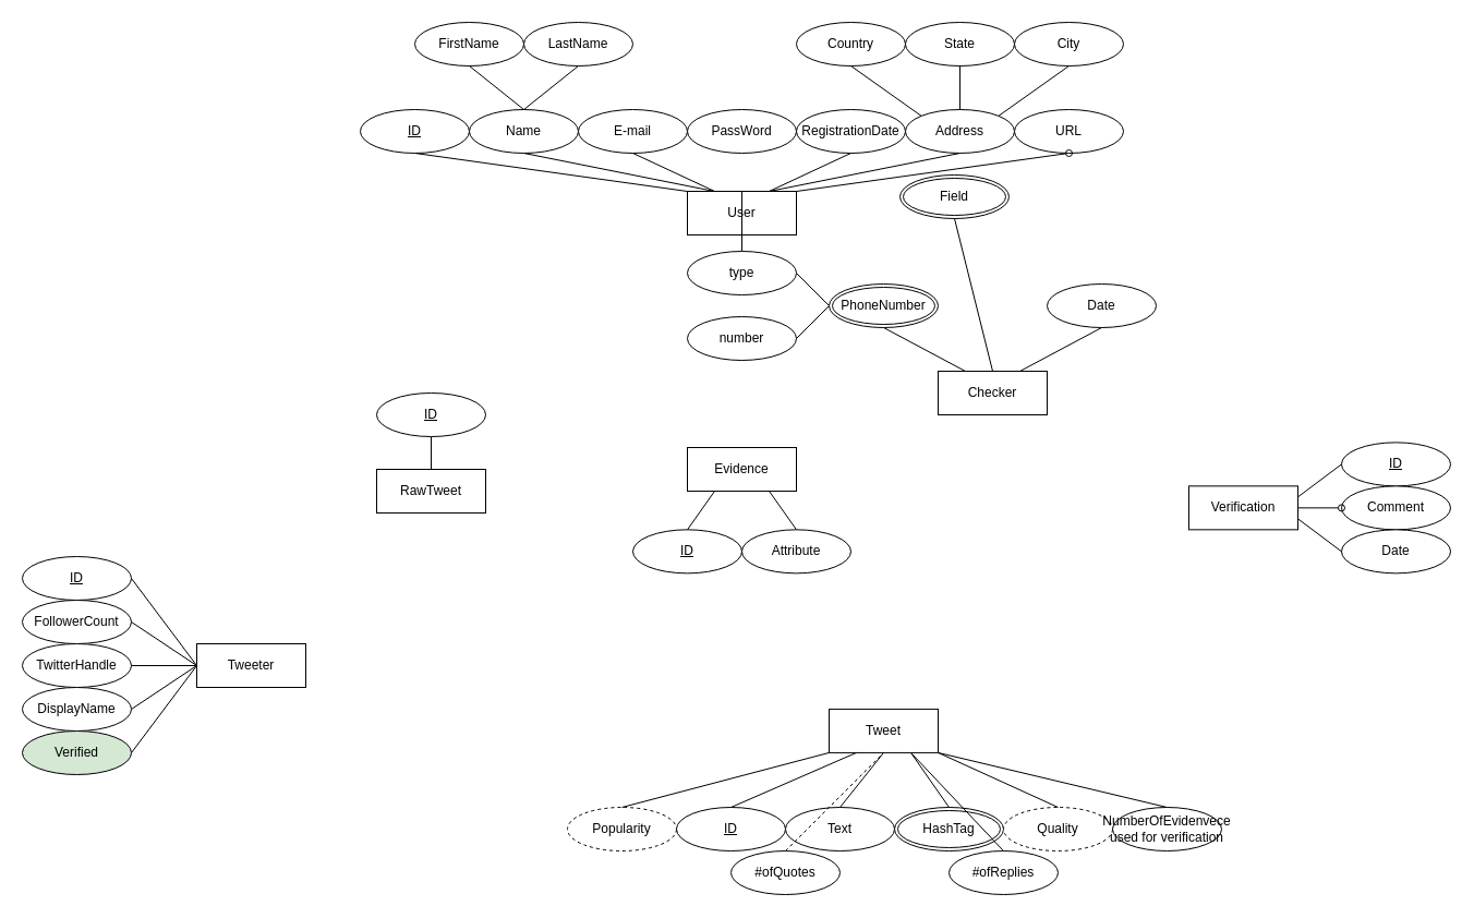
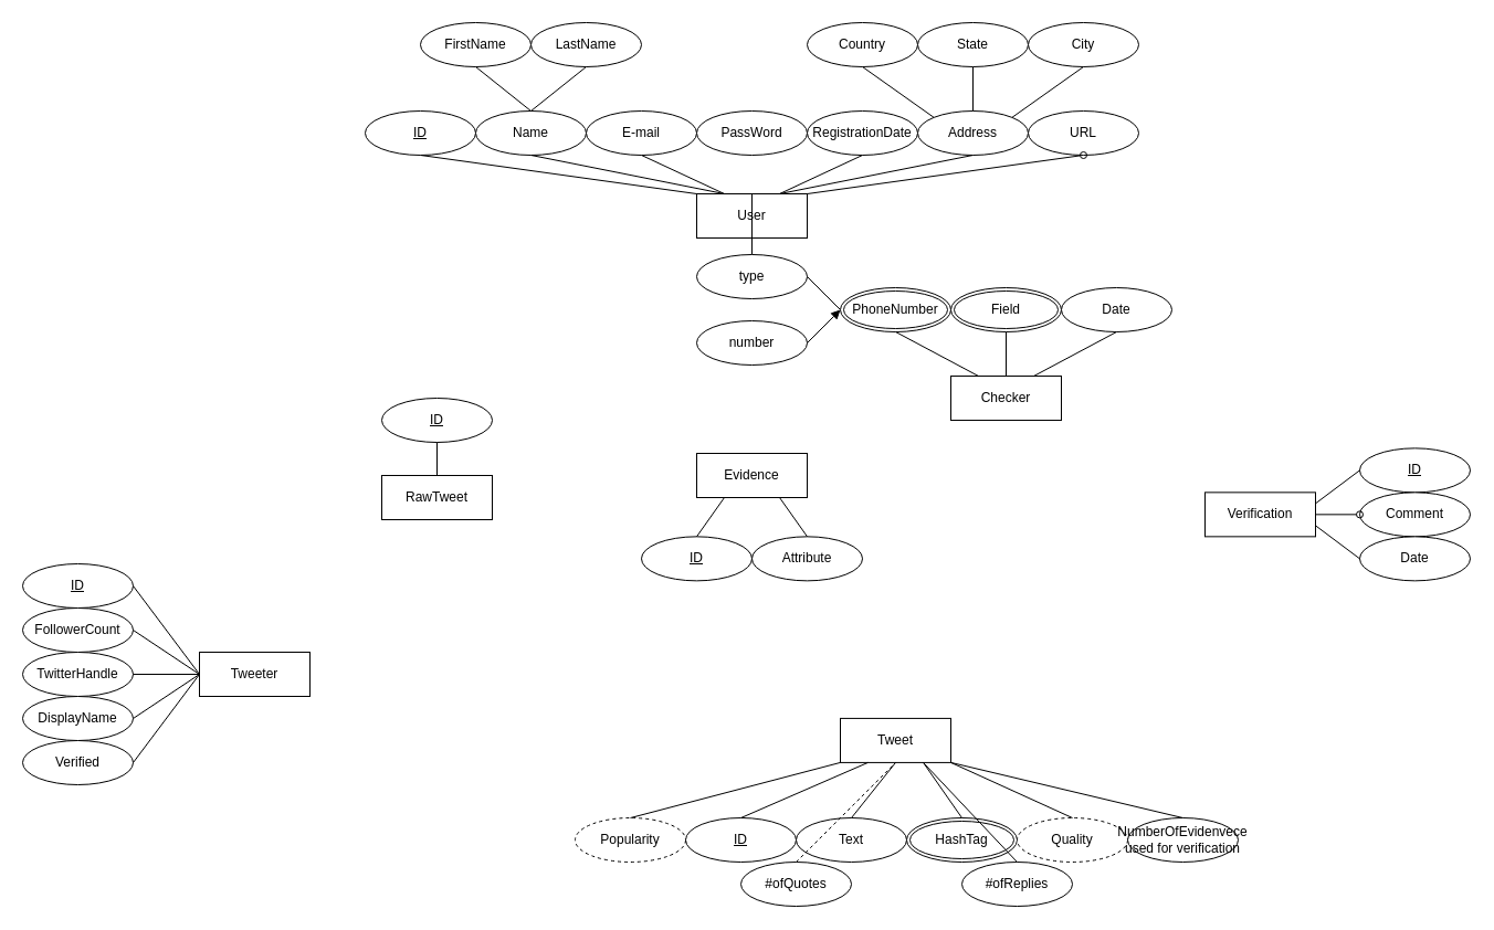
  <mxCell id="0" />
  <mxCell id="1" parent="0" />
  <mxCell id="2" value="Tweeter" style="whiteSpace=wrap;html=1;align=center;" parent="1" vertex="1"><mxGeometry x="180" y="590" width="100" height="40" as="geometry" /></mxCell>
  <mxCell id="3" value="Checker" style="whiteSpace=wrap;html=1;align=center;" parent="1" vertex="1"><mxGeometry x="860" y="340" width="100" height="40" as="geometry" /></mxCell>
  <mxCell id="4" value="RawTweet" style="whiteSpace=wrap;html=1;align=center;" parent="1" vertex="1"><mxGeometry x="345" y="430" width="100" height="40" as="geometry" /></mxCell>
  <mxCell id="5" value="Tweet" style="whiteSpace=wrap;html=1;align=center;" parent="1" vertex="1"><mxGeometry x="760" y="649.92" width="100" height="40" as="geometry" /></mxCell>
  <mxCell id="6" value="Evidence" style="whiteSpace=wrap;html=1;align=center;" parent="1" vertex="1"><mxGeometry x="630" y="410" width="100" height="40" as="geometry" /></mxCell>
  <mxCell id="7" value="Verification" style="whiteSpace=wrap;html=1;align=center;" parent="1" vertex="1"><mxGeometry x="1090" y="445.35" width="100" height="40" as="geometry" /></mxCell>
  <mxCell id="8" value="User" style="whiteSpace=wrap;html=1;align=center;" parent="1" vertex="1"><mxGeometry x="630" y="175" width="100" height="40" as="geometry" /></mxCell>
  <mxCell id="9" value="ID" style="ellipse;whiteSpace=wrap;html=1;align=center;fontStyle=4;" parent="1" vertex="1"><mxGeometry x="330" y="100" width="100" height="40" as="geometry" /></mxCell>
  <mxCell id="10" value="Name" style="ellipse;whiteSpace=wrap;html=1;align=center;" parent="1" vertex="1"><mxGeometry x="430" y="100" width="100" height="40" as="geometry" /></mxCell>
  <mxCell id="11" value="FirstName" style="ellipse;whiteSpace=wrap;html=1;align=center;" parent="1" vertex="1"><mxGeometry x="380" y="20" width="100" height="40" as="geometry" /></mxCell>
  <mxCell id="12" value="LastName" style="ellipse;whiteSpace=wrap;html=1;align=center;" parent="1" vertex="1"><mxGeometry x="480" y="20" width="100" height="40" as="geometry" /></mxCell>
  <mxCell id="13" value="E-mail" style="ellipse;whiteSpace=wrap;html=1;align=center;" parent="1" vertex="1"><mxGeometry x="530" y="100" width="100" height="40" as="geometry" /></mxCell>
  <mxCell id="14" value="PassWord" style="ellipse;whiteSpace=wrap;html=1;align=center;" parent="1" vertex="1"><mxGeometry x="630" y="100" width="100" height="40" as="geometry" /></mxCell>
  <mxCell id="15" value="RegistrationDate" style="ellipse;whiteSpace=wrap;html=1;align=center;" parent="1" vertex="1"><mxGeometry x="730" y="100" width="100" height="40" as="geometry" /></mxCell>
  <mxCell id="16" value="Address" style="ellipse;whiteSpace=wrap;html=1;align=center;" parent="1" vertex="1"><mxGeometry x="830" y="100" width="100" height="40" as="geometry" /></mxCell>
  <mxCell id="17" value="Country" style="ellipse;whiteSpace=wrap;html=1;align=center;" parent="1" vertex="1"><mxGeometry x="730" y="20" width="100" height="40" as="geometry" /></mxCell>
  <mxCell id="18" value="State" style="ellipse;whiteSpace=wrap;html=1;align=center;" parent="1" vertex="1"><mxGeometry x="830" y="20" width="100" height="40" as="geometry" /></mxCell>
  <mxCell id="19" value="City" style="ellipse;whiteSpace=wrap;html=1;align=center;" parent="1" vertex="1"><mxGeometry x="930" y="20" width="100" height="40" as="geometry" /></mxCell>
  <mxCell id="20" value="URL" style="ellipse;whiteSpace=wrap;html=1;align=center;" parent="1" vertex="1"><mxGeometry x="930" y="100" width="100" height="40" as="geometry" /></mxCell>
  <mxCell id="21" value="" style="endArrow=oval;html=1;rounded=0;entryX=0.5;entryY=1;entryDx=0;entryDy=0;exitX=1;exitY=0;exitDx=0;exitDy=0;endFill=0;" parent="1" source="8" target="20" edge="1"><mxGeometry relative="1" as="geometry"><mxPoint x="180" y="710" as="sourcePoint" /><mxPoint x="340" y="710" as="targetPoint" /></mxGeometry></mxCell>
  <mxCell id="22" value="" style="endArrow=none;html=1;rounded=0;entryX=0.5;entryY=1;entryDx=0;entryDy=0;exitX=0.75;exitY=0;exitDx=0;exitDy=0;" parent="1" source="8" target="16" edge="1"><mxGeometry relative="1" as="geometry"><mxPoint x="180" y="710" as="sourcePoint" /><mxPoint x="340" y="710" as="targetPoint" /></mxGeometry></mxCell>
  <mxCell id="23" value="" style="endArrow=none;html=1;rounded=0;entryX=0.5;entryY=1;entryDx=0;entryDy=0;exitX=0.75;exitY=0;exitDx=0;exitDy=0;" parent="1" source="8" target="15" edge="1"><mxGeometry relative="1" as="geometry"><mxPoint x="180" y="710" as="sourcePoint" /><mxPoint x="340" y="710" as="targetPoint" /></mxGeometry></mxCell>
  <mxCell id="24" value="" style="endArrow=none;html=1;rounded=0;exitX=0.5;exitY=0;exitDx=0;exitDy=0;" parent="1" source="8" target="33" edge="1"><mxGeometry relative="1" as="geometry"><mxPoint x="180" y="710" as="sourcePoint" /><mxPoint x="340" y="710" as="targetPoint" /></mxGeometry></mxCell>
  <mxCell id="25" value="" style="endArrow=none;html=1;rounded=0;entryX=0.5;entryY=1;entryDx=0;entryDy=0;exitX=0.25;exitY=0;exitDx=0;exitDy=0;" parent="1" source="8" target="13" edge="1"><mxGeometry relative="1" as="geometry"><mxPoint x="180" y="710" as="sourcePoint" /><mxPoint x="340" y="710" as="targetPoint" /></mxGeometry></mxCell>
  <mxCell id="26" value="" style="endArrow=none;html=1;rounded=0;entryX=0.5;entryY=1;entryDx=0;entryDy=0;exitX=0.25;exitY=0;exitDx=0;exitDy=0;" parent="1" source="8" target="10" edge="1"><mxGeometry relative="1" as="geometry"><mxPoint x="180" y="710" as="sourcePoint" /><mxPoint x="340" y="710" as="targetPoint" /></mxGeometry></mxCell>
  <mxCell id="27" value="" style="endArrow=none;html=1;rounded=0;entryX=0.5;entryY=1;entryDx=0;entryDy=0;exitX=0;exitY=0;exitDx=0;exitDy=0;" parent="1" source="8" target="9" edge="1"><mxGeometry relative="1" as="geometry"><mxPoint x="180" y="710" as="sourcePoint" /><mxPoint x="340" y="710" as="targetPoint" /></mxGeometry></mxCell>
  <mxCell id="28" value="" style="endArrow=none;html=1;rounded=0;entryX=0.5;entryY=1;entryDx=0;entryDy=0;exitX=0.5;exitY=0;exitDx=0;exitDy=0;" parent="1" source="10" target="11" edge="1"><mxGeometry relative="1" as="geometry"><mxPoint x="180" y="710" as="sourcePoint" /><mxPoint x="340" y="710" as="targetPoint" /></mxGeometry></mxCell>
  <mxCell id="29" value="" style="endArrow=none;html=1;rounded=0;entryX=0.5;entryY=1;entryDx=0;entryDy=0;exitX=0.5;exitY=0;exitDx=0;exitDy=0;" parent="1" source="10" target="12" edge="1"><mxGeometry relative="1" as="geometry"><mxPoint x="180" y="710" as="sourcePoint" /><mxPoint x="340" y="710" as="targetPoint" /></mxGeometry></mxCell>
  <mxCell id="30" value="" style="endArrow=none;html=1;rounded=0;entryX=0.5;entryY=1;entryDx=0;entryDy=0;exitX=0;exitY=0;exitDx=0;exitDy=0;" parent="1" source="16" target="17" edge="1"><mxGeometry relative="1" as="geometry"><mxPoint x="180" y="710" as="sourcePoint" /><mxPoint x="340" y="710" as="targetPoint" /></mxGeometry></mxCell>
  <mxCell id="31" value="" style="endArrow=none;html=1;rounded=0;entryX=0.5;entryY=1;entryDx=0;entryDy=0;exitX=0.5;exitY=0;exitDx=0;exitDy=0;" parent="1" source="16" target="18" edge="1"><mxGeometry relative="1" as="geometry"><mxPoint x="180" y="710" as="sourcePoint" /><mxPoint x="340" y="710" as="targetPoint" /></mxGeometry></mxCell>
  <mxCell id="32" value="" style="endArrow=none;html=1;rounded=0;entryX=0.5;entryY=1;entryDx=0;entryDy=0;exitX=1;exitY=0;exitDx=0;exitDy=0;" parent="1" source="16" target="19" edge="1"><mxGeometry relative="1" as="geometry"><mxPoint x="180" y="710" as="sourcePoint" /><mxPoint x="340" y="710" as="targetPoint" /></mxGeometry></mxCell>
  <mxCell id="33" value="type" style="ellipse;whiteSpace=wrap;html=1;align=center;rounded=0;shadow=0;strokeColor=#000000;" parent="1" vertex="1"><mxGeometry x="630" y="230" width="100" height="40" as="geometry" /></mxCell>
  <mxCell id="34" value="number" style="ellipse;whiteSpace=wrap;html=1;align=center;rounded=0;shadow=0;strokeColor=#000000;" parent="1" vertex="1"><mxGeometry x="630" y="290" width="100" height="40" as="geometry" /></mxCell>
  <mxCell id="35" value="" style="endArrow=none;html=1;rounded=0;exitX=1;exitY=0.5;exitDx=0;exitDy=0;entryX=0;entryY=0.5;entryDx=0;entryDy=0;" parent="1" source="33" target="39" edge="1"><mxGeometry relative="1" as="geometry"><mxPoint x="540" y="820" as="sourcePoint" /><mxPoint x="760" y="280" as="targetPoint" /></mxGeometry></mxCell>
- <mxCell id="36" value="" style="endArrow=none;html=1;rounded=0;entryX=0;entryY=0.5;entryDx=0;entryDy=0;exitX=1;exitY=0.5;exitDx=0;exitDy=0;" parent="1" source="34" target="39" edge="1"><mxGeometry relative="1" as="geometry"><mxPoint x="10" y="1300" as="sourcePoint" /><mxPoint x="760" y="280" as="targetPoint" /></mxGeometry></mxCell>
+ <mxCell id="36" value="" style="endArrow=block;html=1;rounded=0;entryX=0;entryY=0.5;entryDx=0;entryDy=0;exitX=1;exitY=0.5;exitDx=0;exitDy=0;" parent="1" source="34" target="39" edge="1"><mxGeometry relative="1" as="geometry"><mxPoint x="10" y="1300" as="sourcePoint" /><mxPoint x="760" y="280" as="targetPoint" /></mxGeometry></mxCell>
  <mxCell id="37" value="Date" style="ellipse;whiteSpace=wrap;html=1;align=center;" parent="1" vertex="1"><mxGeometry x="960" y="260" width="100" height="40" as="geometry" /></mxCell>
- <mxCell id="38" value="Field" style="ellipse;shape=doubleEllipse;margin=3;whiteSpace=wrap;html=1;align=center;" parent="1" vertex="1"><mxGeometry x="825" y="160" width="100" height="40" as="geometry" /></mxCell>
+ <mxCell id="38" value="Field" style="ellipse;shape=doubleEllipse;margin=3;whiteSpace=wrap;html=1;align=center;" parent="1" vertex="1"><mxGeometry x="860" y="260" width="100" height="40" as="geometry" /></mxCell>
  <mxCell id="39" value="PhoneNumber" style="ellipse;shape=doubleEllipse;margin=3;whiteSpace=wrap;html=1;align=center;" parent="1" vertex="1"><mxGeometry x="760" y="260" width="100" height="40" as="geometry" /></mxCell>
  <mxCell id="40" value="" style="endArrow=none;html=1;rounded=0;entryX=0.5;entryY=1;entryDx=0;entryDy=0;exitX=0.25;exitY=0;exitDx=0;exitDy=0;" parent="1" source="3" target="39" edge="1"><mxGeometry relative="1" as="geometry"><mxPoint x="180" y="710" as="sourcePoint" /><mxPoint x="340" y="710" as="targetPoint" /></mxGeometry></mxCell>
  <mxCell id="41" value="" style="endArrow=none;html=1;rounded=0;exitX=0.5;exitY=1;exitDx=0;exitDy=0;entryX=0.5;entryY=0;entryDx=0;entryDy=0;" parent="1" source="38" target="3" edge="1"><mxGeometry relative="1" as="geometry"><mxPoint x="180" y="710" as="sourcePoint" /><mxPoint x="340" y="710" as="targetPoint" /></mxGeometry></mxCell>
  <mxCell id="42" value="" style="endArrow=none;html=1;rounded=0;entryX=0.5;entryY=1;entryDx=0;entryDy=0;exitX=0.75;exitY=0;exitDx=0;exitDy=0;" parent="1" source="3" target="37" edge="1"><mxGeometry relative="1" as="geometry"><mxPoint x="180" y="710" as="sourcePoint" /><mxPoint x="340" y="710" as="targetPoint" /></mxGeometry></mxCell>
  <mxCell id="43" value="ID" style="ellipse;whiteSpace=wrap;html=1;align=center;fontStyle=4;rounded=0;shadow=0;strokeColor=#000000;" parent="1" vertex="1"><mxGeometry x="345" y="360" width="100" height="40" as="geometry" /></mxCell>
  <mxCell id="44" value="" style="endArrow=none;html=1;rounded=0;entryX=0.5;entryY=1;entryDx=0;entryDy=0;exitX=0.5;exitY=0;exitDx=0;exitDy=0;" parent="1" source="4" target="43" edge="1"><mxGeometry relative="1" as="geometry"><mxPoint x="180" y="710" as="sourcePoint" /><mxPoint x="340" y="710" as="targetPoint" /></mxGeometry></mxCell>
  <mxCell id="45" value="ID" style="ellipse;whiteSpace=wrap;html=1;align=center;fontStyle=4;rounded=0;shadow=0;strokeColor=#000000;" parent="1" vertex="1"><mxGeometry x="620" y="740" width="100" height="40" as="geometry" /></mxCell>
  <mxCell id="46" value="HashTag" style="ellipse;shape=doubleEllipse;margin=3;whiteSpace=wrap;html=1;align=center;rounded=0;shadow=0;strokeColor=#000000;" parent="1" vertex="1"><mxGeometry x="820" y="740" width="100" height="40" as="geometry" /></mxCell>
  <mxCell id="47" value="Text" style="ellipse;whiteSpace=wrap;html=1;align=center;rounded=0;shadow=0;strokeColor=#000000;" parent="1" vertex="1"><mxGeometry x="720" y="740" width="100" height="40" as="geometry" /></mxCell>
  <mxCell id="48" value="" style="endArrow=none;html=1;rounded=0;entryX=0.75;entryY=1;entryDx=0;entryDy=0;exitX=0.5;exitY=0;exitDx=0;exitDy=0;" parent="1" source="46" target="5" edge="1"><mxGeometry relative="1" as="geometry"><mxPoint x="180" y="800" as="sourcePoint" /><mxPoint x="340" y="800" as="targetPoint" /></mxGeometry></mxCell>
  <mxCell id="49" value="" style="endArrow=none;html=1;rounded=0;entryX=0.5;entryY=1;entryDx=0;entryDy=0;exitX=0.5;exitY=0;exitDx=0;exitDy=0;" parent="1" source="47" target="5" edge="1"><mxGeometry relative="1" as="geometry"><mxPoint x="180" y="820" as="sourcePoint" /><mxPoint x="340" y="820" as="targetPoint" /></mxGeometry></mxCell>
  <mxCell id="50" value="" style="endArrow=none;html=1;rounded=0;entryX=0.25;entryY=1;entryDx=0;entryDy=0;exitX=0.5;exitY=0;exitDx=0;exitDy=0;" parent="1" source="45" target="5" edge="1"><mxGeometry relative="1" as="geometry"><mxPoint x="180" y="840" as="sourcePoint" /><mxPoint x="340" y="840" as="targetPoint" /></mxGeometry></mxCell>
  <mxCell id="51" value="ID" style="ellipse;whiteSpace=wrap;html=1;align=center;fontStyle=4;rounded=0;shadow=0;strokeColor=#000000;" parent="1" vertex="1"><mxGeometry x="20" y="510" width="100" height="40" as="geometry" /></mxCell>
- <mxCell id="52" value="Verified" style="ellipse;whiteSpace=wrap;html=1;align=center;fillColor=#d5e8d4;" parent="1" vertex="1"><mxGeometry x="20" y="670" width="100" height="40" as="geometry" /></mxCell>
+ <mxCell id="52" value="Verified" style="ellipse;whiteSpace=wrap;html=1;align=center;" parent="1" vertex="1"><mxGeometry x="20" y="670" width="100" height="40" as="geometry" /></mxCell>
  <mxCell id="53" value="DisplayName" style="ellipse;whiteSpace=wrap;html=1;align=center;" parent="1" vertex="1"><mxGeometry x="20" y="630" width="100" height="40" as="geometry" /></mxCell>
  <mxCell id="54" value="TwitterHandle" style="ellipse;whiteSpace=wrap;html=1;align=center;" parent="1" vertex="1"><mxGeometry x="20" y="590" width="100" height="40" as="geometry" /></mxCell>
  <mxCell id="55" value="FollowerCount" style="ellipse;whiteSpace=wrap;html=1;align=center;" parent="1" vertex="1"><mxGeometry x="20" y="550" width="100" height="40" as="geometry" /></mxCell>
  <mxCell id="56" value="" style="endArrow=none;html=1;rounded=0;exitX=1;exitY=0.5;exitDx=0;exitDy=0;entryX=0;entryY=0.5;entryDx=0;entryDy=0;" parent="1" source="51" target="2" edge="1"><mxGeometry relative="1" as="geometry"><mxPoint x="20" y="800" as="sourcePoint" /><mxPoint x="180" y="800" as="targetPoint" /></mxGeometry></mxCell>
  <mxCell id="57" value="" style="endArrow=none;html=1;rounded=0;entryX=0;entryY=0.5;entryDx=0;entryDy=0;exitX=1;exitY=0.5;exitDx=0;exitDy=0;" parent="1" source="55" target="2" edge="1"><mxGeometry relative="1" as="geometry"><mxPoint x="20" y="820" as="sourcePoint" /><mxPoint x="180" y="820" as="targetPoint" /></mxGeometry></mxCell>
  <mxCell id="58" value="" style="endArrow=none;html=1;rounded=0;exitX=1;exitY=0.5;exitDx=0;exitDy=0;" parent="1" source="54" edge="1"><mxGeometry relative="1" as="geometry"><mxPoint x="20" y="840" as="sourcePoint" /><mxPoint x="180" y="610" as="targetPoint" /></mxGeometry></mxCell>
  <mxCell id="59" value="" style="endArrow=none;html=1;rounded=0;entryX=0;entryY=0.5;entryDx=0;entryDy=0;exitX=1;exitY=0.5;exitDx=0;exitDy=0;" parent="1" source="53" target="2" edge="1"><mxGeometry relative="1" as="geometry"><mxPoint x="20" y="860" as="sourcePoint" /><mxPoint x="180" y="860" as="targetPoint" /></mxGeometry></mxCell>
  <mxCell id="60" value="" style="endArrow=none;html=1;rounded=0;entryX=0;entryY=0.5;entryDx=0;entryDy=0;exitX=1;exitY=0.5;exitDx=0;exitDy=0;" parent="1" source="52" target="2" edge="1"><mxGeometry relative="1" as="geometry"><mxPoint x="20" y="880" as="sourcePoint" /><mxPoint x="180" y="880" as="targetPoint" /></mxGeometry></mxCell>
  <mxCell id="61" value="ID" style="ellipse;whiteSpace=wrap;html=1;align=center;fontStyle=4;rounded=0;shadow=0;strokeColor=#000000;" parent="1" vertex="1"><mxGeometry x="580" y="485.35" width="100" height="40" as="geometry" /></mxCell>
  <mxCell id="62" value="Attribute" style="ellipse;whiteSpace=wrap;html=1;align=center;rounded=0;shadow=0;strokeColor=#000000;" parent="1" vertex="1"><mxGeometry y="485.35" width="100" height="40" as="geometry" x="680" /></mxCell>
  <mxCell id="63" value="" style="endArrow=none;html=1;rounded=0;entryX=0.75;entryY=1;entryDx=0;entryDy=0;exitX=0.5;exitY=0;exitDx=0;exitDy=0;" parent="1" source="62" target="6" edge="1"><mxGeometry relative="1" as="geometry"><mxPoint x="200" y="800" as="sourcePoint" /><mxPoint x="360" y="800" as="targetPoint" /></mxGeometry></mxCell>
  <mxCell id="64" value="" style="endArrow=none;html=1;rounded=0;entryX=0.25;entryY=1;entryDx=0;entryDy=0;exitX=0.5;exitY=0;exitDx=0;exitDy=0;" parent="1" source="61" target="6" edge="1"><mxGeometry relative="1" as="geometry"><mxPoint x="200" y="820" as="sourcePoint" /><mxPoint x="360" y="820" as="targetPoint" /></mxGeometry></mxCell>
  <mxCell id="65" value="ID" style="ellipse;whiteSpace=wrap;html=1;align=center;fontStyle=4;rounded=0;shadow=0;strokeColor=#000000;" parent="1" vertex="1"><mxGeometry x="1230" y="405.35" width="100" height="40" as="geometry" /></mxCell>
  <mxCell id="66" value="Comment" style="ellipse;whiteSpace=wrap;html=1;align=center;rounded=0;shadow=0;strokeColor=#000000;" parent="1" vertex="1"><mxGeometry x="1230" y="445.35" width="100" height="40" as="geometry" /></mxCell>
  <mxCell id="67" value="Date" style="ellipse;whiteSpace=wrap;html=1;align=center;rounded=0;shadow=0;strokeColor=#000000;" parent="1" vertex="1"><mxGeometry x="1230" y="485.35" width="100" height="40" as="geometry" /></mxCell>
  <mxCell id="68" value="" style="endArrow=none;html=1;rounded=0;entryX=0;entryY=0.5;entryDx=0;entryDy=0;exitX=1;exitY=0.25;exitDx=0;exitDy=0;" parent="1" source="7" target="65" edge="1"><mxGeometry relative="1" as="geometry"><mxPoint x="420" y="800" as="sourcePoint" /><mxPoint x="1220" y="430" as="targetPoint" /></mxGeometry></mxCell>
  <mxCell id="69" value="" style="endArrow=oval;html=1;rounded=0;entryX=0;entryY=0.5;entryDx=0;entryDy=0;exitX=1;exitY=0.5;exitDx=0;exitDy=0;endFill=0;" parent="1" source="7" target="66" edge="1"><mxGeometry relative="1" as="geometry"><mxPoint x="420" y="820" as="sourcePoint" /><mxPoint x="580" y="820" as="targetPoint" /></mxGeometry></mxCell>
  <mxCell id="70" value="" style="endArrow=none;html=1;rounded=0;entryX=0;entryY=0.5;entryDx=0;entryDy=0;exitX=1;exitY=0.75;exitDx=0;exitDy=0;" parent="1" source="7" target="67" edge="1"><mxGeometry relative="1" as="geometry"><mxPoint x="420" y="840" as="sourcePoint" /><mxPoint x="580" y="840" as="targetPoint" /></mxGeometry></mxCell>
  <mxCell id="71" value="Popularity" style="ellipse;whiteSpace=wrap;html=1;align=center;dashed=1;" parent="1" vertex="1"><mxGeometry x="520" y="740" width="100" height="40" as="geometry" /></mxCell>
  <mxCell id="72" value="Quality" style="ellipse;whiteSpace=wrap;html=1;align=center;dashed=1;" parent="1" vertex="1"><mxGeometry x="920" y="740" width="100" height="40" as="geometry" /></mxCell>
  <mxCell id="73" value="" style="endArrow=none;html=1;rounded=0;entryX=1;entryY=1;entryDx=0;entryDy=0;exitX=0.5;exitY=0;exitDx=0;exitDy=0;" parent="1" source="72" target="5" edge="1"><mxGeometry relative="1" as="geometry"><mxPoint x="20" y="800" as="sourcePoint" /><mxPoint x="180" y="800" as="targetPoint" /></mxGeometry></mxCell>
  <mxCell id="74" value="" style="endArrow=none;html=1;rounded=0;entryX=0;entryY=1;entryDx=0;entryDy=0;exitX=0.5;exitY=0;exitDx=0;exitDy=0;" parent="1" edge="1" target="5" source="71"><mxGeometry relative="1" as="geometry"><mxPoint x="120" y="690" as="sourcePoint" /><mxPoint x="180" y="610" as="targetPoint" /></mxGeometry></mxCell>
  <mxCell id="75" value="NumberOfEvidenvece used for verification" style="ellipse;whiteSpace=wrap;html=1;align=center;" vertex="1" parent="1"><mxGeometry x="1020" y="740" width="100" height="40" as="geometry" /></mxCell>
  <mxCell id="76" value="" style="endArrow=none;html=1;rounded=0;entryX=1;entryY=1;entryDx=0;entryDy=0;exitX=0.5;exitY=0;exitDx=0;exitDy=0;" edge="1" parent="1" source="75" target="5"><mxGeometry relative="1" as="geometry"><mxPoint x="120" y="800" as="sourcePoint" /><mxPoint x="280" y="800" as="targetPoint" /></mxGeometry></mxCell>
  <mxCell id="77" value="#ofQuotes" style="ellipse;whiteSpace=wrap;html=1;align=center;" vertex="1" parent="1"><mxGeometry x="670" y="780" width="100" height="40" as="geometry" /></mxCell>
  <mxCell id="78" value="#ofReplies" style="ellipse;whiteSpace=wrap;html=1;align=center;" vertex="1" parent="1"><mxGeometry x="870" y="780" width="100" height="40" as="geometry" /></mxCell>
  <mxCell id="79" value="" style="endArrow=none;html=1;rounded=0;exitX=0.75;exitY=1;exitDx=0;exitDy=0;entryX=0.5;entryY=0;entryDx=0;entryDy=0;" edge="1" parent="1" source="5" target="78"><mxGeometry relative="1" as="geometry"><mxPoint x="350" y="840" as="sourcePoint" /><mxPoint x="510" y="840" as="targetPoint" /></mxGeometry></mxCell>
  <mxCell id="80" value="" style="endArrow=none;html=1;rounded=0;entryX=0.5;entryY=1;entryDx=0;entryDy=0;exitX=0.5;exitY=0;exitDx=0;exitDy=0;dashed=1;" edge="1" parent="1" source="77" target="5"><mxGeometry relative="1" as="geometry"><mxPoint x="350" y="860" as="sourcePoint" /><mxPoint x="510" y="860" as="targetPoint" /></mxGeometry></mxCell>
